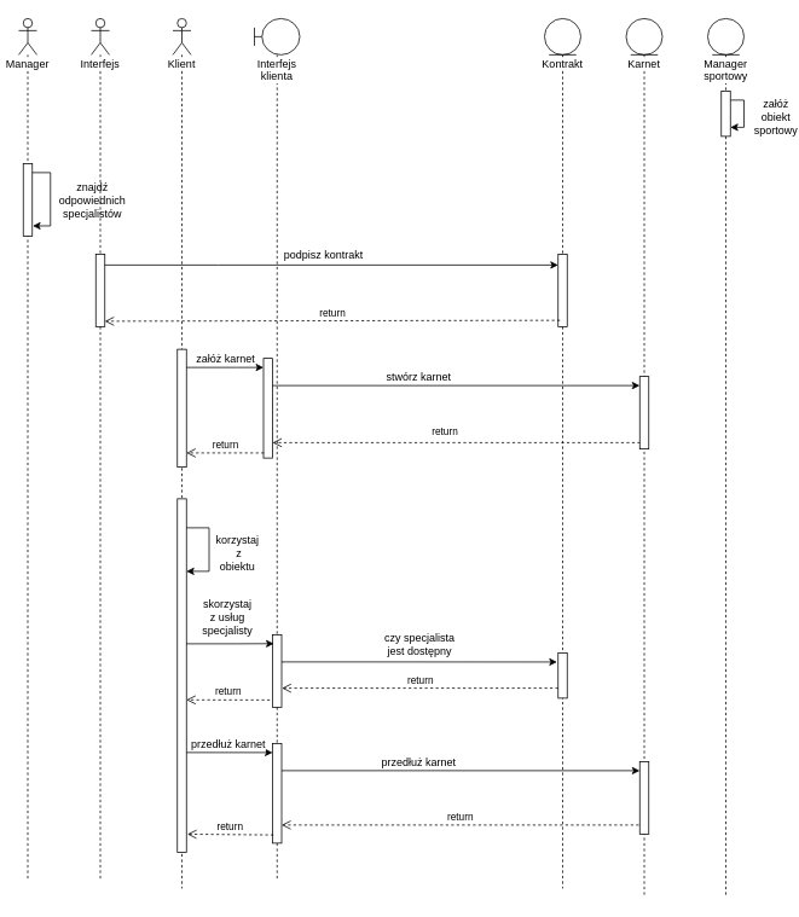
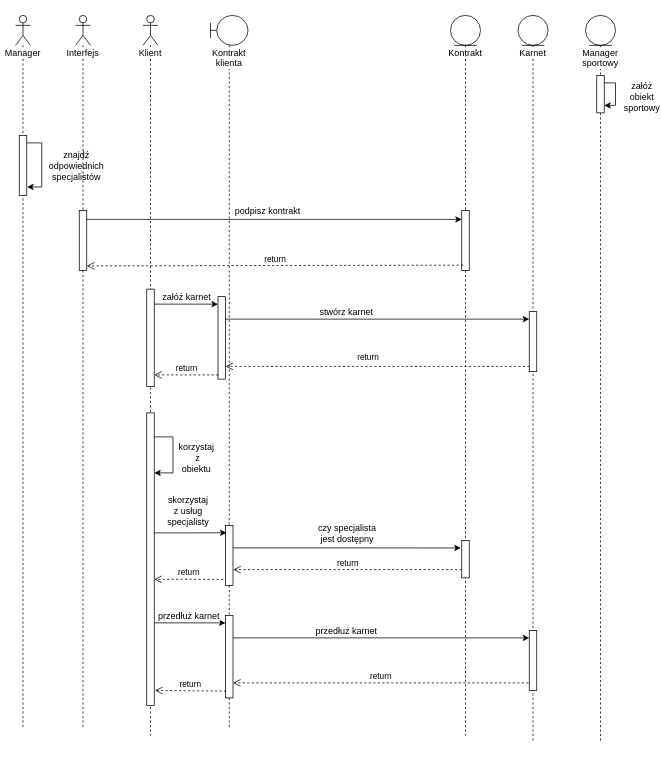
  <mxCell id="0" />
  <mxCell id="1" parent="0" />
  <mxCell id="2" value="Manager" style="shape=umlLifeline;participant=umlActor;perimeter=lifelinePerimeter;whiteSpace=wrap;html=1;container=1;collapsible=0;recursiveResize=0;verticalAlign=top;spacingTop=36;labelBackgroundColor=#ffffff;outlineConnect=0;" vertex="1" parent="1"><mxGeometry x="20" y="20" width="20" height="950" as="geometry" /></mxCell>
  <mxCell id="3" value="" style="html=1;points=[];perimeter=orthogonalPerimeter;" vertex="1" parent="2"><mxGeometry x="5" y="160" width="10" height="80" as="geometry" /></mxCell>
  <mxCell id="4" value="" style="edgeStyle=orthogonalEdgeStyle;rounded=0;orthogonalLoop=1;jettySize=auto;html=1;entryX=1.05;entryY=0.86;entryDx=0;entryDy=0;entryPerimeter=0;" edge="1" parent="2" source="3" target="3"><mxGeometry relative="1" as="geometry"><Array as="points"><mxPoint x="35" y="170" /><mxPoint x="35" y="229" /></Array></mxGeometry></mxCell>
  <mxCell id="5" value="znajdź &lt;br&gt;odpowiednich&lt;br&gt;specjalistów&lt;br&gt;" style="text;html=1;resizable=0;points=[];align=center;verticalAlign=middle;labelBackgroundColor=#ffffff;" vertex="1" connectable="0" parent="4"><mxGeometry x="-0.207" y="-2" relative="1" as="geometry"><mxPoint x="47.5" y="11" as="offset" /></mxGeometry></mxCell>
  <mxCell id="6" value="Interfejs" style="shape=umlLifeline;participant=umlActor;perimeter=lifelinePerimeter;whiteSpace=wrap;html=1;container=1;collapsible=0;recursiveResize=0;verticalAlign=top;spacingTop=36;labelBackgroundColor=#ffffff;outlineConnect=0;" vertex="1" parent="1"><mxGeometry x="100" y="20" width="20" height="950" as="geometry" /></mxCell>
  <mxCell id="7" value="" style="html=1;points=[];perimeter=orthogonalPerimeter;" vertex="1" parent="6"><mxGeometry x="5" y="260" width="10" height="80" as="geometry" /></mxCell>
  <mxCell id="8" value="Klient" style="shape=umlLifeline;participant=umlActor;perimeter=lifelinePerimeter;whiteSpace=wrap;html=1;container=1;collapsible=0;recursiveResize=0;verticalAlign=top;spacingTop=36;labelBackgroundColor=#ffffff;outlineConnect=0;" vertex="1" parent="1"><mxGeometry x="190" y="20" width="20" height="960" as="geometry" /></mxCell>
  <mxCell id="9" value="" style="html=1;points=[];perimeter=orthogonalPerimeter;" vertex="1" parent="8"><mxGeometry x="5" y="530" width="10" height="390" as="geometry" /></mxCell>
  <mxCell id="10" value="" style="edgeStyle=orthogonalEdgeStyle;rounded=0;orthogonalLoop=1;jettySize=auto;html=1;" edge="1" parent="8" source="9" target="9"><mxGeometry relative="1" as="geometry"><mxPoint x="16" y="610" as="targetPoint" /><Array as="points"><mxPoint x="40" y="562" /><mxPoint x="40" y="610" /></Array></mxGeometry></mxCell>
  <mxCell id="11" value="korzystaj&lt;br&gt;&amp;nbsp;z &lt;br&gt;obiektu" style="text;html=1;resizable=0;points=[];align=center;verticalAlign=middle;labelBackgroundColor=#ffffff;" vertex="1" connectable="0" parent="10"><mxGeometry x="-0.244" y="-2" relative="1" as="geometry"><mxPoint x="32.5" y="15.5" as="offset" /></mxGeometry></mxCell>
  <mxCell id="12" value="Kontrakt" style="shape=umlLifeline;participant=umlEntity;perimeter=lifelinePerimeter;whiteSpace=wrap;html=1;container=1;collapsible=0;recursiveResize=0;verticalAlign=top;spacingTop=36;labelBackgroundColor=#ffffff;outlineConnect=0;" vertex="1" parent="1"><mxGeometry x="600" y="20" width="40" height="960" as="geometry" /></mxCell>
  <mxCell id="13" value="" style="html=1;points=[];perimeter=orthogonalPerimeter;" vertex="1" parent="12"><mxGeometry x="15" y="260" width="10" height="80" as="geometry" /></mxCell>
  <mxCell id="14" value="" style="html=1;points=[];perimeter=orthogonalPerimeter;" vertex="1" parent="12"><mxGeometry x="15" y="700" width="10" height="50" as="geometry" /></mxCell>
- <mxCell id="15" value="Interfejs klienta" style="shape=umlLifeline;participant=umlBoundary;perimeter=lifelinePerimeter;whiteSpace=wrap;html=1;container=1;collapsible=0;recursiveResize=0;verticalAlign=top;spacingTop=36;labelBackgroundColor=#ffffff;outlineConnect=0;" vertex="1" parent="1"><mxGeometry x="280" y="20" width="50" height="950" as="geometry" /></mxCell>
+ <mxCell id="15" value="Kontrakt klienta" style="shape=umlLifeline;participant=umlBoundary;perimeter=lifelinePerimeter;whiteSpace=wrap;html=1;container=1;collapsible=0;recursiveResize=0;verticalAlign=top;spacingTop=36;labelBackgroundColor=#ffffff;outlineConnect=0;" vertex="1" parent="1"><mxGeometry x="280" y="20" width="50" height="950" as="geometry" /></mxCell>
  <mxCell id="16" value="" style="html=1;points=[];perimeter=orthogonalPerimeter;" vertex="1" parent="15"><mxGeometry x="20" y="680" width="10" height="80" as="geometry" /></mxCell>
  <mxCell id="17" value="" style="html=1;points=[];perimeter=orthogonalPerimeter;" vertex="1" parent="15"><mxGeometry x="20" y="800" width="10" height="110" as="geometry" /></mxCell>
  <mxCell id="18" value="Karnet" style="shape=umlLifeline;participant=umlEntity;perimeter=lifelinePerimeter;whiteSpace=wrap;html=1;container=1;collapsible=0;recursiveResize=0;verticalAlign=top;spacingTop=36;labelBackgroundColor=#ffffff;outlineConnect=0;" vertex="1" parent="1"><mxGeometry x="690" y="20" width="40" height="970" as="geometry" /></mxCell>
  <mxCell id="19" value="" style="html=1;points=[];perimeter=orthogonalPerimeter;" vertex="1" parent="18"><mxGeometry x="-495" y="365" width="10" height="130" as="geometry" /></mxCell>
  <mxCell id="20" value="" style="edgeStyle=orthogonalEdgeStyle;rounded=0;orthogonalLoop=1;jettySize=auto;html=1;" edge="1" parent="18" source="19" target="22"><mxGeometry relative="1" as="geometry"><mxPoint x="-400" y="384" as="targetPoint" /><Array as="points"><mxPoint x="-430" y="385" /><mxPoint x="-430" y="385" /></Array></mxGeometry></mxCell>
  <mxCell id="21" value="załóż karnet" style="text;html=1;resizable=0;points=[];align=center;verticalAlign=middle;labelBackgroundColor=#ffffff;" vertex="1" connectable="0" parent="20"><mxGeometry x="0.229" y="-1" relative="1" as="geometry"><mxPoint x="-10" y="-10.5" as="offset" /></mxGeometry></mxCell>
  <mxCell id="22" value="" style="html=1;points=[];perimeter=orthogonalPerimeter;" vertex="1" parent="18"><mxGeometry x="-400" y="375" width="10" height="110" as="geometry" /></mxCell>
  <mxCell id="23" value="" style="edgeStyle=orthogonalEdgeStyle;rounded=0;orthogonalLoop=1;jettySize=auto;html=1;" edge="1" parent="18" source="22" target="27"><mxGeometry relative="1" as="geometry"><mxPoint x="13" y="485" as="targetPoint" /><Array as="points"><mxPoint x="-180" y="405" /><mxPoint x="-180" y="405" /></Array></mxGeometry></mxCell>
  <mxCell id="24" value="stwórz karnet" style="text;html=1;resizable=0;points=[];align=center;verticalAlign=middle;labelBackgroundColor=#ffffff;" vertex="1" connectable="0" parent="23"><mxGeometry x="-0.191" relative="1" as="geometry"><mxPoint x="-3.5" y="-9.5" as="offset" /></mxGeometry></mxCell>
  <mxCell id="25" value="return" style="html=1;verticalAlign=bottom;endArrow=open;dashed=1;endSize=8;exitX=0.05;exitY=0.949;exitDx=0;exitDy=0;exitPerimeter=0;" edge="1" parent="18" source="22" target="19"><mxGeometry relative="1" as="geometry"><mxPoint x="25.5" y="478" as="sourcePoint" /><mxPoint x="-380.0" y="478" as="targetPoint" /></mxGeometry></mxCell>
  <mxCell id="26" value="return" style="html=1;verticalAlign=bottom;endArrow=open;dashed=1;endSize=8;exitX=0.05;exitY=0.913;exitDx=0;exitDy=0;exitPerimeter=0;" edge="1" parent="18" source="27" target="22"><mxGeometry x="0.063" y="-3" relative="1" as="geometry"><mxPoint x="-600" y="735" as="sourcePoint" /><mxPoint x="-680" y="735" as="targetPoint" /><mxPoint as="offset" /></mxGeometry></mxCell>
  <mxCell id="27" value="" style="html=1;points=[];perimeter=orthogonalPerimeter;" vertex="1" parent="18"><mxGeometry x="15" y="395" width="10" height="80" as="geometry" /></mxCell>
  <mxCell id="28" value="" style="html=1;points=[];perimeter=orthogonalPerimeter;" vertex="1" parent="18"><mxGeometry x="15" y="820" width="10" height="80" as="geometry" /></mxCell>
  <mxCell id="29" value="Manager sportowy" style="shape=umlLifeline;participant=umlEntity;perimeter=lifelinePerimeter;whiteSpace=wrap;html=1;container=1;collapsible=0;recursiveResize=0;verticalAlign=top;spacingTop=36;labelBackgroundColor=#ffffff;outlineConnect=0;" vertex="1" parent="1"><mxGeometry x="780" y="20" width="40" height="970" as="geometry" /></mxCell>
  <mxCell id="30" value="" style="edgeStyle=orthogonalEdgeStyle;rounded=0;orthogonalLoop=1;jettySize=auto;html=1;" edge="1" parent="29" source="32" target="32"><mxGeometry relative="1" as="geometry"><mxPoint x="105" y="100" as="targetPoint" /><Array as="points"><mxPoint x="40" y="90" /><mxPoint x="40" y="120" /></Array></mxGeometry></mxCell>
  <mxCell id="31" value="załóż &lt;br&gt;obiekt &lt;br&gt;sportowy" style="text;html=1;resizable=0;points=[];align=center;verticalAlign=middle;labelBackgroundColor=#ffffff;" vertex="1" connectable="0" parent="30"><mxGeometry x="-0.337" y="3" relative="1" as="geometry"><mxPoint x="31.5" y="13.5" as="offset" /></mxGeometry></mxCell>
  <mxCell id="32" value="" style="html=1;points=[];perimeter=orthogonalPerimeter;" vertex="1" parent="29"><mxGeometry x="15" y="80" width="10" height="50" as="geometry" /></mxCell>
  <mxCell id="33" value="" style="edgeStyle=orthogonalEdgeStyle;rounded=0;orthogonalLoop=1;jettySize=auto;html=1;entryX=0;entryY=0.15;entryDx=0;entryDy=0;entryPerimeter=0;" edge="1" parent="1" source="7" target="13"><mxGeometry relative="1" as="geometry"><Array as="points"><mxPoint x="240" y="292" /><mxPoint x="240" y="292" /></Array></mxGeometry></mxCell>
  <mxCell id="34" value="podpisz kontrakt" style="text;html=1;resizable=0;points=[];align=center;verticalAlign=middle;labelBackgroundColor=#ffffff;" vertex="1" connectable="0" parent="33"><mxGeometry x="-0.3" y="-3" relative="1" as="geometry"><mxPoint x="65" y="-15" as="offset" /></mxGeometry></mxCell>
  <mxCell id="35" value="return" style="html=1;verticalAlign=bottom;endArrow=open;dashed=1;endSize=8;exitX=0.2;exitY=0.913;exitDx=0;exitDy=0;exitPerimeter=0;entryX=1;entryY=0.925;entryDx=0;entryDy=0;entryPerimeter=0;" edge="1" parent="1" source="13" target="7"><mxGeometry relative="1" as="geometry"><mxPoint x="90" y="790" as="sourcePoint" /><mxPoint x="10" y="790" as="targetPoint" /></mxGeometry></mxCell>
  <mxCell id="36" value="" style="edgeStyle=orthogonalEdgeStyle;rounded=0;orthogonalLoop=1;jettySize=auto;html=1;entryX=0.133;entryY=0.123;entryDx=0;entryDy=0;entryPerimeter=0;" edge="1" parent="1" source="9" target="16"><mxGeometry relative="1" as="geometry"><mxPoint x="270" y="660" as="targetPoint" /><Array as="points"><mxPoint x="260" y="710" /><mxPoint x="260" y="710" /></Array></mxGeometry></mxCell>
  <mxCell id="37" value="skorzystaj &lt;br&gt;z usług&lt;br&gt;specjalisty&lt;br&gt;" style="text;html=1;resizable=0;points=[];align=center;verticalAlign=middle;labelBackgroundColor=#ffffff;" vertex="1" connectable="0" parent="36"><mxGeometry x="-0.274" y="-1" relative="1" as="geometry"><mxPoint x="9.5" y="-31" as="offset" /></mxGeometry></mxCell>
  <mxCell id="38" value="return" style="html=1;verticalAlign=bottom;endArrow=open;dashed=1;endSize=8;exitX=-0.3;exitY=0.9;exitDx=0;exitDy=0;exitPerimeter=0;entryX=1;entryY=0.569;entryDx=0;entryDy=0;entryPerimeter=0;" edge="1" parent="1" source="16" target="9"><mxGeometry relative="1" as="geometry"><mxPoint x="90" y="1010" as="sourcePoint" /><mxPoint x="10" y="1010" as="targetPoint" /></mxGeometry></mxCell>
  <mxCell id="39" value="" style="edgeStyle=orthogonalEdgeStyle;rounded=0;orthogonalLoop=1;jettySize=auto;html=1;" edge="1" parent="1" source="9" target="17"><mxGeometry relative="1" as="geometry"><mxPoint x="260" y="830" as="targetPoint" /><Array as="points"><mxPoint x="250" y="830" /><mxPoint x="250" y="830" /></Array></mxGeometry></mxCell>
  <mxCell id="40" value="przedłuż karnet" style="text;html=1;resizable=0;points=[];align=center;verticalAlign=middle;labelBackgroundColor=#ffffff;" vertex="1" connectable="0" parent="39"><mxGeometry x="0.247" y="-1" relative="1" as="geometry"><mxPoint x="-14" y="-11" as="offset" /></mxGeometry></mxCell>
  <mxCell id="41" value="" style="edgeStyle=orthogonalEdgeStyle;rounded=0;orthogonalLoop=1;jettySize=auto;html=1;" edge="1" parent="1" source="17" target="28"><mxGeometry relative="1" as="geometry"><Array as="points"><mxPoint x="510" y="850" /><mxPoint x="510" y="850" /></Array></mxGeometry></mxCell>
  <mxCell id="42" value="przedłuż karnet" style="text;html=1;resizable=0;points=[];align=center;verticalAlign=middle;labelBackgroundColor=#ffffff;" vertex="1" connectable="0" parent="41"><mxGeometry x="-0.277" relative="1" as="geometry"><mxPoint x="7.5" y="-9.5" as="offset" /></mxGeometry></mxCell>
  <mxCell id="43" value="return" style="html=1;verticalAlign=bottom;endArrow=open;dashed=1;endSize=8;" edge="1" parent="1" target="17"><mxGeometry relative="1" as="geometry"><mxPoint x="704" y="910" as="sourcePoint" /><mxPoint x="10" y="1010" as="targetPoint" /></mxGeometry></mxCell>
  <mxCell id="44" value="return" style="html=1;verticalAlign=bottom;endArrow=open;dashed=1;endSize=8;exitX=0.1;exitY=0.918;exitDx=0;exitDy=0;exitPerimeter=0;entryX=1.1;entryY=0.949;entryDx=0;entryDy=0;entryPerimeter=0;" edge="1" parent="1" source="17" target="9"><mxGeometry relative="1" as="geometry"><mxPoint x="110" y="1000" as="sourcePoint" /><mxPoint x="30" y="1000" as="targetPoint" /></mxGeometry></mxCell>
  <mxCell id="45" value="return" style="html=1;verticalAlign=bottom;endArrow=open;dashed=1;endSize=8;entryX=1.035;entryY=0.737;entryDx=0;entryDy=0;entryPerimeter=0;" edge="1" parent="1" source="14" target="16"><mxGeometry relative="1" as="geometry"><mxPoint x="590" y="759" as="sourcePoint" /><mxPoint x="10" y="1010" as="targetPoint" /></mxGeometry></mxCell>
  <mxCell id="46" value="" style="edgeStyle=orthogonalEdgeStyle;rounded=0;orthogonalLoop=1;jettySize=auto;html=1;entryX=-0.128;entryY=0.202;entryDx=0;entryDy=0;entryPerimeter=0;" edge="1" parent="1" source="16" target="14"><mxGeometry relative="1" as="geometry"><mxPoint x="610" y="730" as="targetPoint" /><Array as="points"><mxPoint x="390" y="730" /><mxPoint x="390" y="730" /></Array></mxGeometry></mxCell>
  <mxCell id="47" value="czy specjalista &lt;br&gt;jest dostępny" style="text;html=1;resizable=0;points=[];align=center;verticalAlign=middle;labelBackgroundColor=#ffffff;" vertex="1" connectable="0" parent="46"><mxGeometry x="0.068" y="-28" relative="1" as="geometry"><mxPoint x="-10" y="-47.5" as="offset" /></mxGeometry></mxCell>
